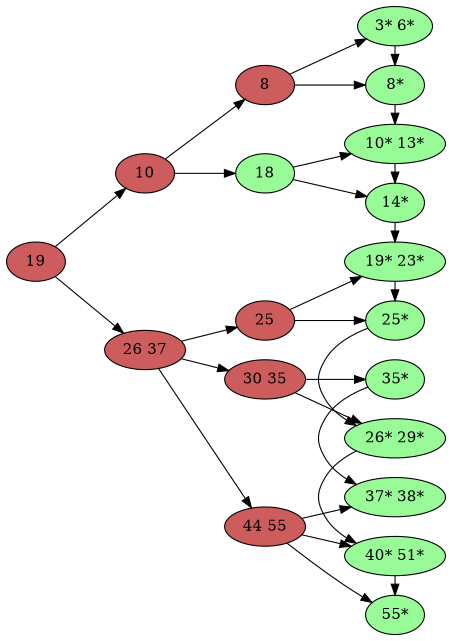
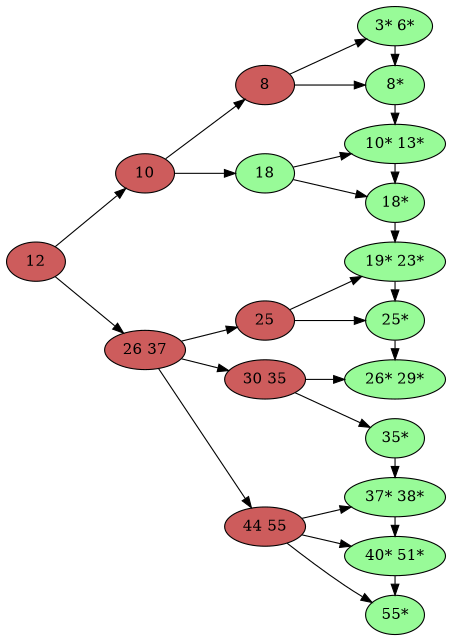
  digraph {
    rankdir=LR
    node [fillcolor=PaleGreen style=filled]
-   19 [fillcolor=IndianRed]
+   19 [fillcolor=IndianRed label=12]
    10 [fillcolor=IndianRed]
    "26 37" [fillcolor=IndianRed]
    8 [fillcolor=IndianRed]
    18
    25 [fillcolor=IndianRed]
    "30 35" [fillcolor=IndianRed]
    n8 [fillcolor=IndianRed label="44 55"]
    "3* 6*"
    "8*"
    "10* 13*"
-   "18*" [label="14*"]
+   "18*"
    "19* 23*"
    "25*"
    "26* 29*"
    "35*"
    "37* 38*"
    "40* 51*"
    "55*"
    subgraph sub_1 {
      rank=same
      19
    }
    subgraph sub_2 {
      rank=same
      10
      "26 37"
    }
    subgraph sub_3 {
      rank=same
      8
      18
      25
      "30 35"
      n8
    }
    subgraph sub_4 {
      rank=same
      "3* 6*"
      "8*"
      "10* 13*"
      "18*"
      "19* 23*"
      "25*"
      "26* 29*"
      "35*"
      "37* 38*"
      "40* 51*"
      "55*"
    }
    subgraph sub_5 {
      rank=same
      "8*"
      "10* 13*"
      "18*"
      "19* 23*"
      "25*"
      "26* 29*"
      "35*"
      "37* 38*"
      "40* 51*"
      "55*"
    }
    subgraph sub_6 {
      rank=same
      "10* 13*"
      "18*"
      "19* 23*"
      "25*"
      "26* 29*"
      "35*"
      "37* 38*"
      "40* 51*"
      "55*"
    }
    subgraph sub_7 {
      rank=same
      "18*"
      "19* 23*"
      "25*"
      "26* 29*"
      "35*"
      "37* 38*"
      "40* 51*"
      "55*"
    }
    subgraph sub_8 {
      rank=same
      "19* 23*"
      "25*"
      "26* 29*"
      "35*"
      "37* 38*"
      "40* 51*"
      "55*"
    }
    subgraph sub_9 {
      rank=same
      "25*"
      "26* 29*"
      "35*"
      "37* 38*"
      "40* 51*"
      "55*"
    }
    subgraph sub_10 {
      rank=same
      "26* 29*"
      "35*"
      "37* 38*"
      "40* 51*"
      "55*"
    }
    subgraph sub_11 {
      rank=same
      "35*"
      "37* 38*"
      "40* 51*"
      "55*"
    }
    subgraph sub_12 {
      rank=same
      "35*"
      "37* 38*"
      "40* 51*"
      "55*"
    }
    subgraph sub_13 {
      rank=same
      "37* 38*"
      "40* 51*"
      "55*"
    }
    subgraph sub_14 {
      rank=same
      "40* 51*"
      "55*"
    }
    subgraph sub_15 {
      rank=same
      "55*"
    }
    19 -> 10
    19 -> "26 37"
    10 -> 8
    10 -> 18
    "26 37" -> 25
    "26 37" -> "30 35"
    "26 37" -> n8
    8 -> "3* 6*"
    8 -> "8*"
    18 -> "10* 13*"
    18 -> "18*"
    25 -> "19* 23*"
    25 -> "25*"
    "30 35" -> "26* 29*"
    "30 35" -> "35*"
    n8 -> "37* 38*"
    n8 -> "40* 51*"
    n8 -> "55*"
    "3* 6*" -> "8*"
    "8*" -> "10* 13*"
    "10* 13*" -> "18*"
    "18*" -> "19* 23*"
    "19* 23*" -> "25*"
    "25*" -> "26* 29*"
    "35*" -> "37* 38*"
-   "26* 29*" -> "40* 51*"
+   "37* 38*" -> "40* 51*"
    "40* 51*" -> "55*"
  }
